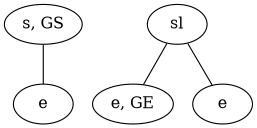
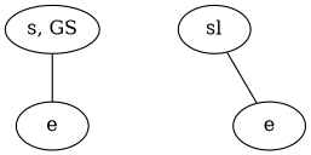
  graph {
    n1 [label="s, GS"]
    n2 [label=e]
    n3 [label=sl]
-   n4 [label="e, GE"]
    n5 [label=e]
    n1 -- n2
-   n3 -- n4
    n3 -- n5
  }
